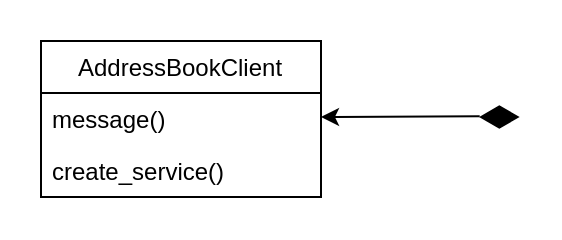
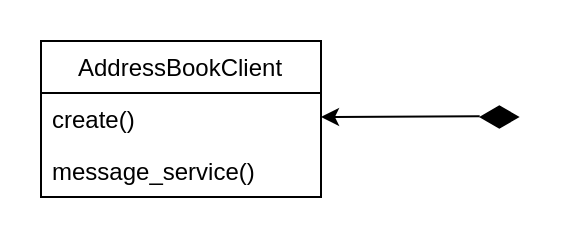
  <mxCell id="0" />
  <mxCell id="1" parent="0" />
  <mxCell id="2" value="AddressBookClient" style="swimlane;fontStyle=0;childLayout=stackLayout;horizontal=1;startSize=26;fillColor=none;horizontalStack=0;resizeParent=1;resizeParentMax=0;resizeLast=0;collapsible=1;marginBottom=0;" vertex="1" parent="1"><mxGeometry x="20" y="20" width="140" height="78" as="geometry" /></mxCell>
- <mxCell id="3" value="message()" style="text;strokeColor=none;fillColor=none;align=left;verticalAlign=top;spacingLeft=4;spacingRight=4;overflow=hidden;rotatable=0;points=[[0,0.5],[1,0.5]];portConstraint=eastwest;" vertex="1" parent="2"><mxGeometry y="26" width="140" height="26" as="geometry" /></mxCell>
- <mxCell id="4" value="create_service()" style="text;strokeColor=none;fillColor=none;align=left;verticalAlign=top;spacingLeft=4;spacingRight=4;overflow=hidden;rotatable=0;points=[[0,0.5],[1,0.5]];portConstraint=eastwest;" vertex="1" parent="2"><mxGeometry y="52" width="140" height="26" as="geometry" /></mxCell>
+ <mxCell id="3" value="create()" style="text;strokeColor=none;fillColor=none;align=left;verticalAlign=top;spacingLeft=4;spacingRight=4;overflow=hidden;rotatable=0;points=[[0,0.5],[1,0.5]];portConstraint=eastwest;" vertex="1" parent="2"><mxGeometry y="26" width="140" height="26" as="geometry" /></mxCell>
+ <mxCell id="4" value="message_service()" style="text;strokeColor=none;fillColor=none;align=left;verticalAlign=top;spacingLeft=4;spacingRight=4;overflow=hidden;rotatable=0;points=[[0,0.5],[1,0.5]];portConstraint=eastwest;" vertex="1" parent="2"><mxGeometry y="52" width="140" height="26" as="geometry" /></mxCell>
  <mxCell id="5" value="" style="html=1;whiteSpace=wrap;aspect=fixed;shape=isoRectangle;fillColor=#000000;" vertex="1" parent="1"><mxGeometry x="240" y="52.5" width="18.33" height="11" as="geometry" /></mxCell>
  <mxCell id="6" value="" style="endArrow=classic;html=1;exitX=-0.036;exitY=0.471;exitDx=0;exitDy=0;exitPerimeter=0;" edge="1" parent="1" source="5"><mxGeometry width="50" height="50" relative="1" as="geometry"><mxPoint x="150" y="90" as="sourcePoint" /><mxPoint x="160" y="58" as="targetPoint" /></mxGeometry></mxCell>
